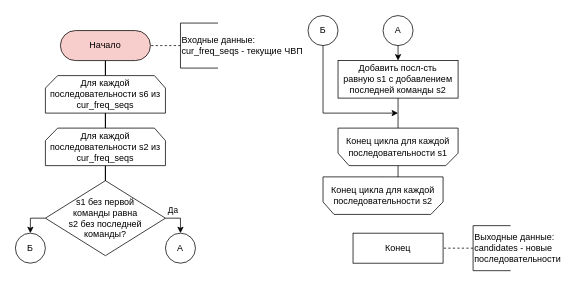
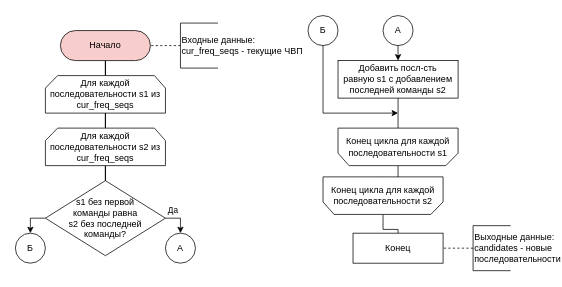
  <mxCell id="0" />
  <mxCell id="1" parent="0" />
  <mxCell id="2" style="edgeStyle=orthogonalEdgeStyle;rounded=0;orthogonalLoop=1;jettySize=auto;html=1;endArrow=none;" parent="1" source="3" target="5" edge="1"><mxGeometry relative="1" as="geometry" /></mxCell>
  <mxCell id="3" value="Начало" style="rounded=1;whiteSpace=wrap;html=1;arcSize=50;fillColor=#f8cecc;" parent="1" vertex="1"><mxGeometry x="80" y="40" width="120" height="40" as="geometry" /></mxCell>
  <mxCell id="4" style="edgeStyle=orthogonalEdgeStyle;rounded=0;orthogonalLoop=1;jettySize=auto;html=1;endArrow=none;" parent="1" source="5" target="14" edge="1"><mxGeometry relative="1" as="geometry" /></mxCell>
- <mxCell id="5" value="Для каждой последовательности s6 из cur_freq_seqs" style="strokeWidth=1;html=1;shape=stencil(rZVNb4MwDIZ/Ta5VIFoFxynrTlUvPeycUndEhQQF2q7/vikuGh+DMa8SB/wa3gcbW2FClqkqgIXcqByYeGNhuLa28MJa57ryob9NMbHkGF4wjCMMVVlAUqF2Vk6rXQaYKStnj3DR++rhoE0KDl3FivFX/8z9EjKxxngTbU3ZybTy3kxp49/lX2jGFy+IuT5ijApPyKEC11G/y9ugwMJ3MimYR9oSSN2KGu5vpI+/kwIaaUXpXp8VzIRtCHXxBQ97uDiayduSeDG1OlIvm60jVDfCE9IrYwso5E4lx09nT2b/41cW6r7cg0STzu0ZWkPXm++pBjQOmTYthyj+r0OvgU+wWBIs+JMdKGVQ/kaS2RImhtbrg4mo1ZExEvJgHUzM10FnGZ4jY6M7MKhVPNdq4QY=);whiteSpace=wrap;" parent="1" vertex="1"><mxGeometry x="60" y="100" width="160" height="50" as="geometry" /></mxCell>
+ <mxCell id="5" value="Для каждой последовательности s1 из cur_freq_seqs" style="strokeWidth=1;html=1;shape=stencil(rZVNb4MwDIZ/Ta5VIFoFxynrTlUvPeycUndEhQQF2q7/vikuGh+DMa8SB/wa3gcbW2FClqkqgIXcqByYeGNhuLa28MJa57ryob9NMbHkGF4wjCMMVVlAUqF2Vk6rXQaYKStnj3DR++rhoE0KDl3FivFX/8z9EjKxxngTbU3ZybTy3kxp49/lX2jGFy+IuT5ijApPyKEC11G/y9ugwMJ3MimYR9oSSN2KGu5vpI+/kwIaaUXpXp8VzIRtCHXxBQ97uDiayduSeDG1OlIvm60jVDfCE9IrYwso5E4lx09nT2b/41cW6r7cg0STzu0ZWkPXm++pBjQOmTYthyj+r0OvgU+wWBIs+JMdKGVQ/kaS2RImhtbrg4mo1ZExEvJgHUzM10FnGZ4jY6M7MKhVPNdq4QY=);whiteSpace=wrap;" parent="1" vertex="1"><mxGeometry x="60" y="100" width="160" height="50" as="geometry" /></mxCell>
  <mxCell id="6" style="edgeStyle=orthogonalEdgeStyle;rounded=0;orthogonalLoop=1;jettySize=auto;html=1;endArrow=none;" parent="1" source="7" target="16" edge="1"><mxGeometry relative="1" as="geometry" /></mxCell>
  <mxCell id="7" value="Конец цикла для каждой последовательности s1" style="strokeWidth=1;html=1;shape=stencil(rZVNb4MwDIZ/Ta5VIFoFxynrTlUvPeycUndEhQQF2q7/vikuGh+DMa8SB/wa3gcbW2FClqkqgIXcqByYeGNhuLa28MJa57ryob9NMbHkGF4wjCMMVVlAUqF2Vk6rXQaYKStnj3DR++rhoE0KDl3FivFX/8z9EjKxxngTbU3ZybTy3kxp49/lX2jGFy+IuT5ijApPyKEC11G/y9ugwMJ3MimYR9oSSN2KGu5vpI+/kwIaaUXpXp8VzIRtCHXxBQ97uDiayduSeDG1OlIvm60jVDfCE9IrYwso5E4lx09nT2b/41cW6r7cg0STzu0ZWkPXm++pBjQOmTYthyj+r0OvgU+wWBIs+JMdKGVQ/kaS2RImhtbrg4mo1ZExEvJgHUzM10FnGZ4jY6M7MKhVPNdq4QY=);whiteSpace=wrap;direction=west;" parent="1" vertex="1"><mxGeometry x="450" y="170" width="160" height="50" as="geometry" /></mxCell>
  <mxCell id="8" style="edgeStyle=orthogonalEdgeStyle;rounded=0;orthogonalLoop=1;jettySize=auto;html=1;endArrow=none;" parent="1" source="9" target="7" edge="1"><mxGeometry relative="1" as="geometry" /></mxCell>
  <mxCell id="9" value="&lt;div&gt;Добавить посл-сть &lt;br&gt;&lt;/div&gt;&lt;div&gt;равную s1 с добавлением последней команды s2&lt;/div&gt;" style="rounded=0;whiteSpace=wrap;html=1;" parent="1" vertex="1"><mxGeometry x="450" y="80" width="160" height="50" as="geometry" /></mxCell>
  <mxCell id="10" value="&lt;div&gt;Да&lt;/div&gt;" style="edgeStyle=orthogonalEdgeStyle;rounded=0;orthogonalLoop=1;jettySize=auto;html=1;exitX=1;exitY=0.5;exitDx=0;exitDy=0;entryX=0.5;entryY=0;entryDx=0;entryDy=0;" parent="1" source="12" target="22" edge="1"><mxGeometry x="-0.5" y="10" relative="1" as="geometry"><mxPoint as="offset" /></mxGeometry></mxCell>
  <mxCell id="11" style="edgeStyle=orthogonalEdgeStyle;rounded=0;orthogonalLoop=1;jettySize=auto;html=1;exitX=0;exitY=0.5;exitDx=0;exitDy=0;entryX=0.5;entryY=0;entryDx=0;entryDy=0;" parent="1" source="12" target="23" edge="1"><mxGeometry relative="1" as="geometry" /></mxCell>
  <mxCell id="12" value="&lt;div&gt;s1 без первой&lt;/div&gt;&lt;div&gt;команды равна&lt;/div&gt;&lt;div&gt;s2 без последней&lt;br&gt;команды?&lt;/div&gt;" style="rhombus;whiteSpace=wrap;html=1;" parent="1" vertex="1"><mxGeometry x="60" y="240" width="160" height="100" as="geometry" /></mxCell>
  <mxCell id="13" style="edgeStyle=orthogonalEdgeStyle;rounded=0;orthogonalLoop=1;jettySize=auto;html=1;endArrow=none;" parent="1" source="14" target="12" edge="1"><mxGeometry relative="1" as="geometry" /></mxCell>
  <mxCell id="14" value="Для каждой последовательности s2 из cur_freq_seqs" style="strokeWidth=1;html=1;shape=stencil(rZVNb4MwDIZ/Ta5VIFoFxynrTlUvPeycUndEhQQF2q7/vikuGh+DMa8SB/wa3gcbW2FClqkqgIXcqByYeGNhuLa28MJa57ryob9NMbHkGF4wjCMMVVlAUqF2Vk6rXQaYKStnj3DR++rhoE0KDl3FivFX/8z9EjKxxngTbU3ZybTy3kxp49/lX2jGFy+IuT5ijApPyKEC11G/y9ugwMJ3MimYR9oSSN2KGu5vpI+/kwIaaUXpXp8VzIRtCHXxBQ97uDiayduSeDG1OlIvm60jVDfCE9IrYwso5E4lx09nT2b/41cW6r7cg0STzu0ZWkPXm++pBjQOmTYthyj+r0OvgU+wWBIs+JMdKGVQ/kaS2RImhtbrg4mo1ZExEvJgHUzM10FnGZ4jY6M7MKhVPNdq4QY=);whiteSpace=wrap;" parent="1" vertex="1"><mxGeometry x="60" y="170" width="160" height="50" as="geometry" /></mxCell>
+ <mxCell id="15" style="edgeStyle=orthogonalEdgeStyle;rounded=0;orthogonalLoop=1;jettySize=auto;html=1;endArrow=none;" parent="1" source="16" target="17" edge="1"><mxGeometry relative="1" as="geometry" /></mxCell>
  <mxCell id="16" value="Конец цикла для каждой последовательности s2" style="strokeWidth=1;html=1;shape=stencil(rZVNb4MwDIZ/Ta5VIFoFxynrTlUvPeycUndEhQQF2q7/vikuGh+DMa8SB/wa3gcbW2FClqkqgIXcqByYeGNhuLa28MJa57ryob9NMbHkGF4wjCMMVVlAUqF2Vk6rXQaYKStnj3DR++rhoE0KDl3FivFX/8z9EjKxxngTbU3ZybTy3kxp49/lX2jGFy+IuT5ijApPyKEC11G/y9ugwMJ3MimYR9oSSN2KGu5vpI+/kwIaaUXpXp8VzIRtCHXxBQ97uDiayduSeDG1OlIvm60jVDfCE9IrYwso5E4lx09nT2b/41cW6r7cg0STzu0ZWkPXm++pBjQOmTYthyj+r0OvgU+wWBIs+JMdKGVQ/kaS2RImhtbrg4mo1ZExEvJgHUzM10FnGZ4jY6M7MKhVPNdq4QY=);whiteSpace=wrap;direction=west;" parent="1" vertex="1"><mxGeometry x="430" y="235" width="160" height="50" as="geometry" /></mxCell>
  <mxCell id="17" value="Конец" style="whiteSpace=wrap;html=1;arcSize=50;rounded=0;" parent="1" vertex="1"><mxGeometry x="470" y="310" width="120" height="40" as="geometry" /></mxCell>
  <mxCell id="18" value="&lt;div&gt;Входные данные:&lt;/div&gt;&lt;div&gt;cur_freq_seqs - текущие ЧВП&lt;br&gt;&lt;/div&gt;" style="strokeWidth=1;html=1;shape=mxgraph.flowchart.annotation_1;align=left;pointerEvents=1;" parent="1" vertex="1"><mxGeometry x="240" y="30" width="50" height="60" as="geometry" /></mxCell>
  <mxCell id="19" value="" style="endArrow=none;dashed=1;html=1;exitX=0;exitY=0.5;exitDx=0;exitDy=0;exitPerimeter=0;" parent="1" source="18" target="3" edge="1"><mxGeometry width="50" height="50" relative="1" as="geometry"><mxPoint x="274" y="-280" as="sourcePoint" /><mxPoint x="240" y="90" as="targetPoint" /></mxGeometry></mxCell>
  <mxCell id="20" value="&lt;div&gt;Выходные данные:&lt;/div&gt;&lt;div&gt;candidates - новые&lt;/div&gt;&lt;div&gt;последовательности&lt;/div&gt;" style="strokeWidth=1;html=1;shape=mxgraph.flowchart.annotation_1;align=left;pointerEvents=1;" parent="1" vertex="1"><mxGeometry x="630" y="300" width="50" height="60" as="geometry" /></mxCell>
  <mxCell id="21" value="" style="endArrow=none;dashed=1;html=1;exitX=0;exitY=0.5;exitDx=0;exitDy=0;exitPerimeter=0;entryX=1;entryY=0.5;entryDx=0;entryDy=0;" parent="1" source="20" target="17" edge="1"><mxGeometry width="50" height="50" relative="1" as="geometry"><mxPoint x="664" y="-10" as="sourcePoint" /><mxPoint x="580" y="330" as="targetPoint" /></mxGeometry></mxCell>
  <mxCell id="22" value="А" style="ellipse;whiteSpace=wrap;html=1;aspect=fixed;" parent="1" vertex="1"><mxGeometry x="220" y="310" width="40" height="40" as="geometry" /></mxCell>
  <mxCell id="23" value="Б" style="ellipse;whiteSpace=wrap;html=1;aspect=fixed;" parent="1" vertex="1"><mxGeometry x="20" y="310" width="40" height="40" as="geometry" /></mxCell>
  <mxCell id="24" style="edgeStyle=orthogonalEdgeStyle;rounded=0;orthogonalLoop=1;jettySize=auto;html=1;exitX=0.5;exitY=1;exitDx=0;exitDy=0;entryX=0.5;entryY=0;entryDx=0;entryDy=0;" parent="1" source="25" target="9" edge="1"><mxGeometry relative="1" as="geometry" /></mxCell>
  <mxCell id="25" value="А" style="ellipse;whiteSpace=wrap;html=1;aspect=fixed;" parent="1" vertex="1"><mxGeometry x="510" y="20" width="40" height="40" as="geometry" /></mxCell>
  <mxCell id="26" style="edgeStyle=orthogonalEdgeStyle;rounded=0;orthogonalLoop=1;jettySize=auto;html=1;exitX=0.5;exitY=1;exitDx=0;exitDy=0;" parent="1" source="27" edge="1"><mxGeometry relative="1" as="geometry"><mxPoint x="530" y="150" as="targetPoint" /><Array as="points"><mxPoint x="430" y="150" /></Array></mxGeometry></mxCell>
  <mxCell id="27" value="Б" style="ellipse;whiteSpace=wrap;html=1;aspect=fixed;" parent="1" vertex="1"><mxGeometry x="410" y="20" width="40" height="40" as="geometry" /></mxCell>
